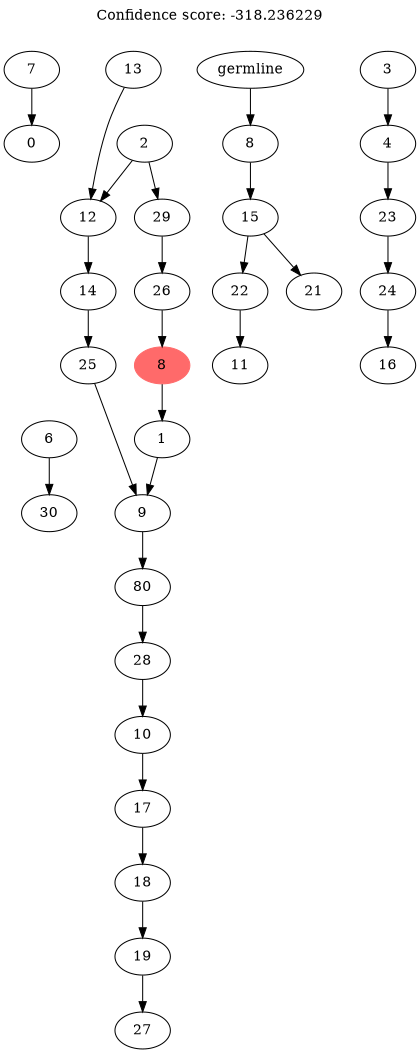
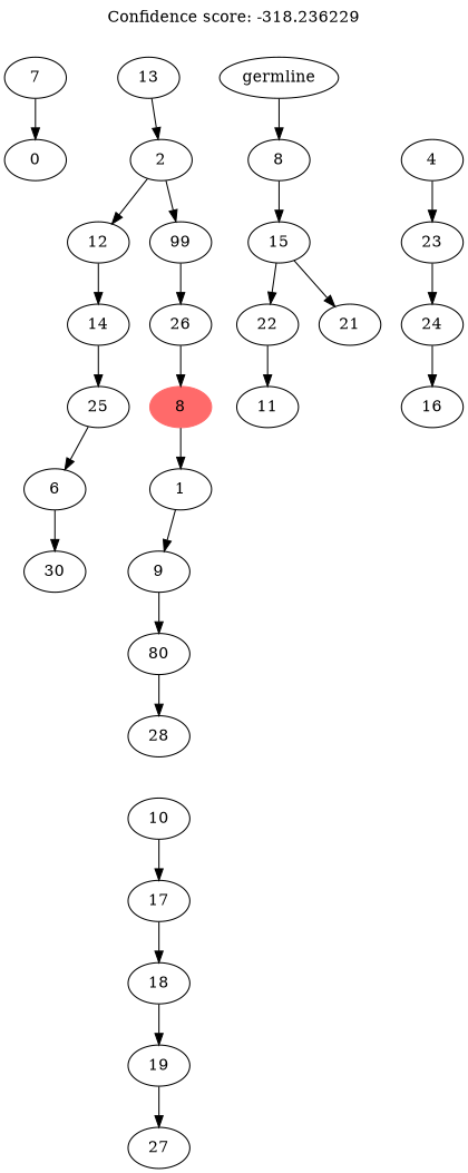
  digraph {
    label="Confidence score: -318.236229"
    labelloc=t
    n1 [label=7]
    n2 [label=0]
    n3 [label=30]
    n4 [label=6]
    n5 [label=25]
    n6 [label=14]
    n7 [label=12]
    n8 [label=11]
    n9 [label=22]
    n10 [label=24]
    n11 [label=16]
    n12 [label=23]
    n13 [label=4]
-   n14 [label=3]
    n15 [label=27]
    n16 [label=19]
    n17 [label=18]
    n18 [label=17]
    n19 [label=10]
    n20 [label=28]
    n21 [label=80]
    n22 [label=9]
    n23 [label=1]
    n24 [color=indianred1 label=8 style=filled]
    n25 [label=26]
-   n26 [label=29]
+   n26 [label=99]
    n27 [label=2]
    n28 [label=13]
    n29 [label=21]
    n30 [label=15]
    n31 [label=8]
    n32 [label=germline]
    n1 -> n2
    n4 -> n3
-   n5 -> n22
+   n5 -> n4
    n6 -> n5
    n7 -> n6
    n9 -> n8
    n10 -> n11
    n12 -> n10
    n13 -> n12
-   n14 -> n13
    n16 -> n15
    n17 -> n16
    n18 -> n17
    n19 -> n18
-   n20 -> n19
    n21 -> n20
    n22 -> n21
    n23 -> n22
    n24 -> n23
    n25 -> n24
    n26 -> n25
    n27 -> n7
    n27 -> n26
-   n28 -> n7
+   n28 -> n27
    n30 -> n9
    n30 -> n29
    n31 -> n30
    n32 -> n31
  }
